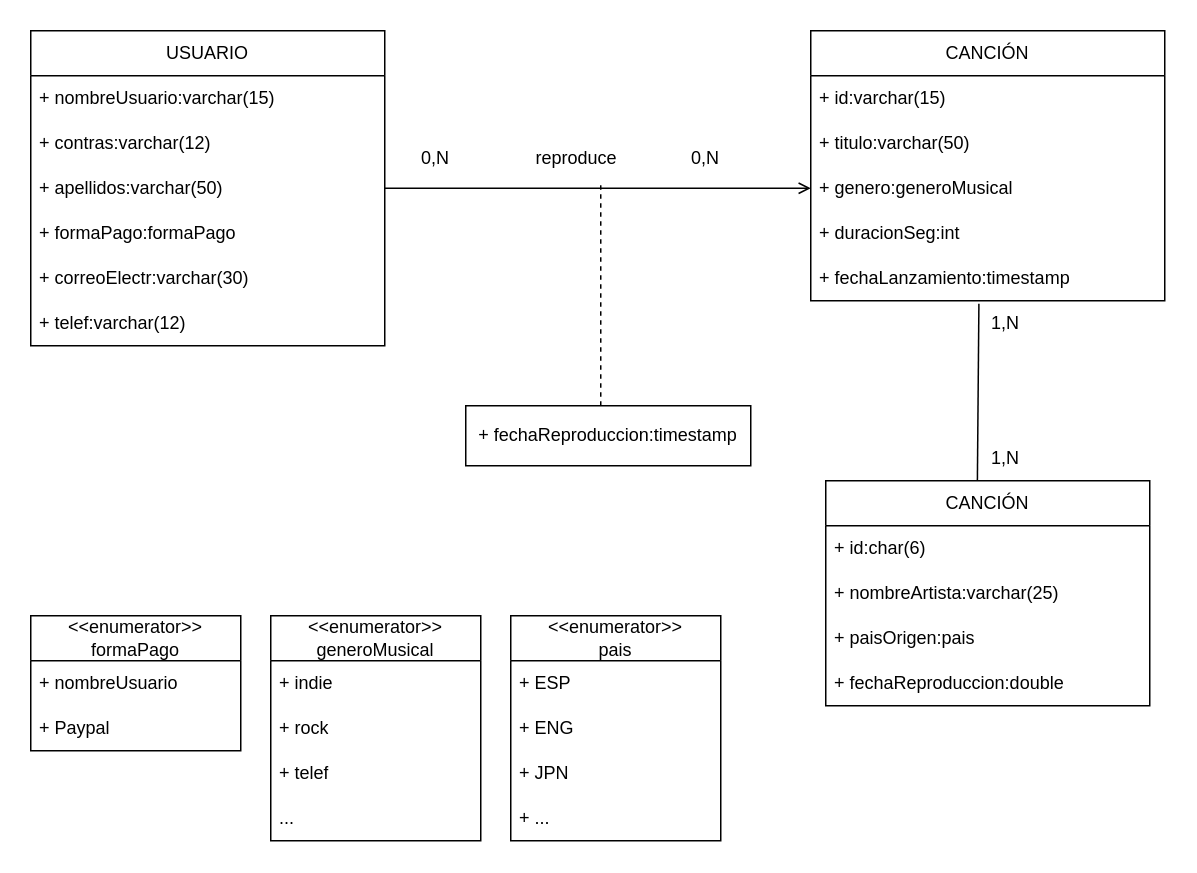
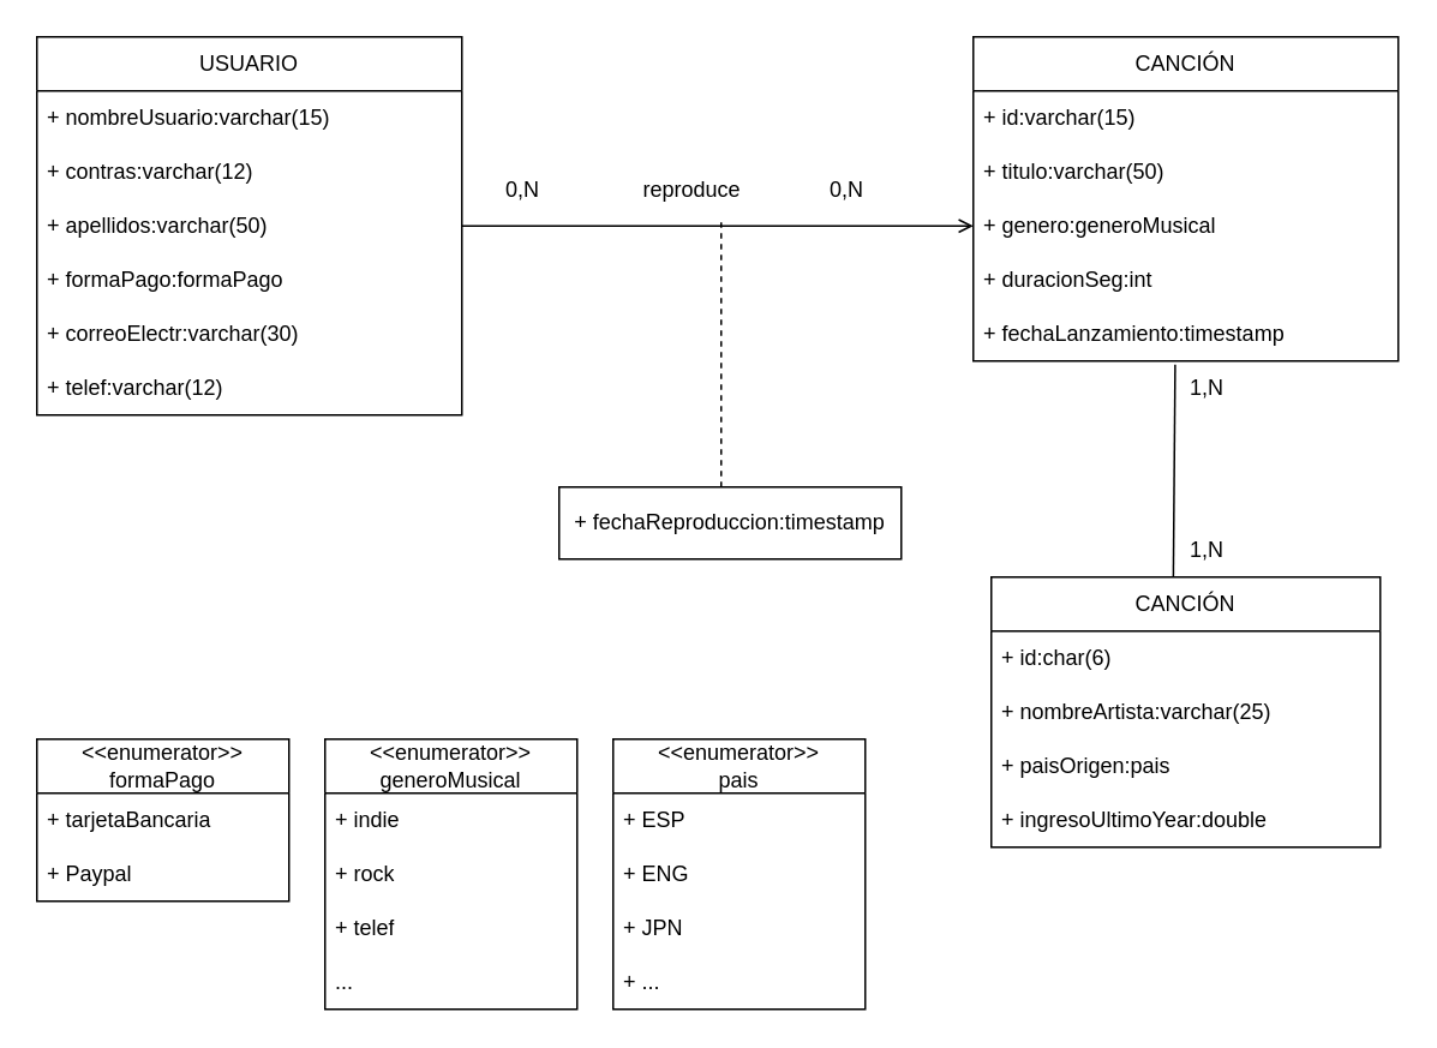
  <mxCell id="0" />
  <mxCell id="1" parent="0" />
  <mxCell id="2" value="USUARIO" style="swimlane;fontStyle=0;childLayout=stackLayout;horizontal=1;startSize=30;horizontalStack=0;resizeParent=1;resizeParentMax=0;resizeLast=0;collapsible=1;marginBottom=0;whiteSpace=wrap;html=1;" parent="1" vertex="1"><mxGeometry x="20" y="20" width="236" height="210" as="geometry" /></mxCell>
  <mxCell id="3" value="+ nombreUsuario:varchar(15)" style="text;strokeColor=none;fillColor=none;align=left;verticalAlign=middle;spacingLeft=4;spacingRight=4;overflow=hidden;points=[[0,0.5],[1,0.5]];portConstraint=eastwest;rotatable=0;whiteSpace=wrap;html=1;" parent="2" vertex="1"><mxGeometry y="30" width="236" height="30" as="geometry" /></mxCell>
  <mxCell id="4" value="+ contras:varchar(12)" style="text;strokeColor=none;fillColor=none;align=left;verticalAlign=middle;spacingLeft=4;spacingRight=4;overflow=hidden;points=[[0,0.5],[1,0.5]];portConstraint=eastwest;rotatable=0;whiteSpace=wrap;html=1;" parent="2" vertex="1"><mxGeometry y="60" width="236" height="30" as="geometry" /></mxCell>
  <mxCell id="5" value="+ apellidos:varchar(50)" style="text;strokeColor=none;fillColor=none;align=left;verticalAlign=middle;spacingLeft=4;spacingRight=4;overflow=hidden;points=[[0,0.5],[1,0.5]];portConstraint=eastwest;rotatable=0;whiteSpace=wrap;html=1;" parent="2" vertex="1"><mxGeometry y="90" width="236" height="30" as="geometry" /></mxCell>
  <mxCell id="6" value="+ formaPago:formaPago" style="text;strokeColor=none;fillColor=none;align=left;verticalAlign=middle;spacingLeft=4;spacingRight=4;overflow=hidden;points=[[0,0.5],[1,0.5]];portConstraint=eastwest;rotatable=0;whiteSpace=wrap;html=1;" parent="2" vertex="1"><mxGeometry y="120" width="236" height="30" as="geometry" /></mxCell>
  <mxCell id="7" value="+ correoElectr:varchar(30)" style="text;strokeColor=none;fillColor=none;align=left;verticalAlign=middle;spacingLeft=4;spacingRight=4;overflow=hidden;points=[[0,0.5],[1,0.5]];portConstraint=eastwest;rotatable=0;whiteSpace=wrap;html=1;" parent="2" vertex="1"><mxGeometry y="150" width="236" height="30" as="geometry" /></mxCell>
  <mxCell id="8" value="+ telef:varchar(12)" style="text;strokeColor=none;fillColor=none;align=left;verticalAlign=middle;spacingLeft=4;spacingRight=4;overflow=hidden;points=[[0,0.5],[1,0.5]];portConstraint=eastwest;rotatable=0;whiteSpace=wrap;html=1;" parent="2" vertex="1"><mxGeometry y="180" width="236" height="30" as="geometry" /></mxCell>
  <mxCell id="9" value="&lt;div&gt;&amp;lt;&amp;lt;enumerator&amp;gt;&amp;gt;&lt;/div&gt;&lt;div&gt;formaPago&lt;br&gt;&lt;/div&gt;" style="swimlane;fontStyle=0;childLayout=stackLayout;horizontal=1;startSize=30;horizontalStack=0;resizeParent=1;resizeParentMax=0;resizeLast=0;collapsible=1;marginBottom=0;whiteSpace=wrap;html=1;" parent="1" vertex="1"><mxGeometry x="20" y="410" width="140" height="90" as="geometry" /></mxCell>
- <mxCell id="10" value="+ nombreUsuario" style="text;strokeColor=none;fillColor=none;align=left;verticalAlign=middle;spacingLeft=4;spacingRight=4;overflow=hidden;points=[[0,0.5],[1,0.5]];portConstraint=eastwest;rotatable=0;whiteSpace=wrap;html=1;" parent="9" vertex="1"><mxGeometry y="30" width="140" height="30" as="geometry" /></mxCell>
+ <mxCell id="10" value="+ tarjetaBancaria" style="text;strokeColor=none;fillColor=none;align=left;verticalAlign=middle;spacingLeft=4;spacingRight=4;overflow=hidden;points=[[0,0.5],[1,0.5]];portConstraint=eastwest;rotatable=0;whiteSpace=wrap;html=1;" parent="9" vertex="1"><mxGeometry y="30" width="140" height="30" as="geometry" /></mxCell>
  <mxCell id="11" value="+ Paypal" style="text;strokeColor=none;fillColor=none;align=left;verticalAlign=middle;spacingLeft=4;spacingRight=4;overflow=hidden;points=[[0,0.5],[1,0.5]];portConstraint=eastwest;rotatable=0;whiteSpace=wrap;html=1;" parent="9" vertex="1"><mxGeometry y="60" width="140" height="30" as="geometry" /></mxCell>
  <mxCell id="12" value="" style="endArrow=open;html=1;rounded=0;exitX=1;exitY=0.5;exitDx=0;exitDy=0;entryX=0;entryY=0.5;entryDx=0;entryDy=0;" parent="1" source="2" target="19" edge="1"><mxGeometry width="50" height="50" relative="1" as="geometry"><mxPoint x="282" y="140" as="sourcePoint" /><mxPoint x="512" y="125" as="targetPoint" /></mxGeometry></mxCell>
  <mxCell id="13" value="reproduce" style="text;html=1;strokeColor=none;fillColor=none;align=center;verticalAlign=middle;whiteSpace=wrap;rounded=0;" parent="1" vertex="1"><mxGeometry x="354" y="90" width="60" height="30" as="geometry" /></mxCell>
  <mxCell id="14" value="0,N" style="text;html=1;strokeColor=none;fillColor=none;align=center;verticalAlign=middle;whiteSpace=wrap;rounded=0;" parent="1" vertex="1"><mxGeometry x="260" y="90" width="60" height="30" as="geometry" /></mxCell>
  <mxCell id="15" value="0,N" style="text;html=1;strokeColor=none;fillColor=none;align=center;verticalAlign=middle;whiteSpace=wrap;rounded=0;" parent="1" vertex="1"><mxGeometry x="440" y="90" width="60" height="30" as="geometry" /></mxCell>
  <mxCell id="16" value="CANCIÓN" style="swimlane;fontStyle=0;childLayout=stackLayout;horizontal=1;startSize=30;horizontalStack=0;resizeParent=1;resizeParentMax=0;resizeLast=0;collapsible=1;marginBottom=0;whiteSpace=wrap;html=1;" parent="1" vertex="1"><mxGeometry x="540" y="20" width="236" height="180" as="geometry" /></mxCell>
  <mxCell id="17" value="+ id:varchar(15)" style="text;strokeColor=none;fillColor=none;align=left;verticalAlign=middle;spacingLeft=4;spacingRight=4;overflow=hidden;points=[[0,0.5],[1,0.5]];portConstraint=eastwest;rotatable=0;whiteSpace=wrap;html=1;" parent="16" vertex="1"><mxGeometry y="30" width="236" height="30" as="geometry" /></mxCell>
  <mxCell id="18" value="+ titulo:varchar(50)" style="text;strokeColor=none;fillColor=none;align=left;verticalAlign=middle;spacingLeft=4;spacingRight=4;overflow=hidden;points=[[0,0.5],[1,0.5]];portConstraint=eastwest;rotatable=0;whiteSpace=wrap;html=1;" parent="16" vertex="1"><mxGeometry y="60" width="236" height="30" as="geometry" /></mxCell>
  <mxCell id="19" value="+ genero:generoMusical" style="text;strokeColor=none;fillColor=none;align=left;verticalAlign=middle;spacingLeft=4;spacingRight=4;overflow=hidden;points=[[0,0.5],[1,0.5]];portConstraint=eastwest;rotatable=0;whiteSpace=wrap;html=1;" parent="16" vertex="1"><mxGeometry y="90" width="236" height="30" as="geometry" /></mxCell>
  <mxCell id="20" value="+ duracionSeg:int" style="text;strokeColor=none;fillColor=none;align=left;verticalAlign=middle;spacingLeft=4;spacingRight=4;overflow=hidden;points=[[0,0.5],[1,0.5]];portConstraint=eastwest;rotatable=0;whiteSpace=wrap;html=1;" parent="16" vertex="1"><mxGeometry y="120" width="236" height="30" as="geometry" /></mxCell>
  <mxCell id="21" value="+ fechaLanzamiento:timestamp" style="text;strokeColor=none;fillColor=none;align=left;verticalAlign=middle;spacingLeft=4;spacingRight=4;overflow=hidden;points=[[0,0.5],[1,0.5]];portConstraint=eastwest;rotatable=0;whiteSpace=wrap;html=1;" parent="16" vertex="1"><mxGeometry y="150" width="236" height="30" as="geometry" /></mxCell>
  <mxCell id="22" value="&lt;div&gt;&amp;lt;&amp;lt;enumerator&amp;gt;&amp;gt;&lt;/div&gt;&lt;div&gt;generoMusical&lt;br&gt;&lt;/div&gt;" style="swimlane;fontStyle=0;childLayout=stackLayout;horizontal=1;startSize=30;horizontalStack=0;resizeParent=1;resizeParentMax=0;resizeLast=0;collapsible=1;marginBottom=0;whiteSpace=wrap;html=1;" parent="1" vertex="1"><mxGeometry x="180" y="410" width="140" height="150" as="geometry" /></mxCell>
  <mxCell id="23" value="+ indie" style="text;strokeColor=none;fillColor=none;align=left;verticalAlign=middle;spacingLeft=4;spacingRight=4;overflow=hidden;points=[[0,0.5],[1,0.5]];portConstraint=eastwest;rotatable=0;whiteSpace=wrap;html=1;" parent="22" vertex="1"><mxGeometry y="30" width="140" height="30" as="geometry" /></mxCell>
  <mxCell id="24" value="+ rock" style="text;strokeColor=none;fillColor=none;align=left;verticalAlign=middle;spacingLeft=4;spacingRight=4;overflow=hidden;points=[[0,0.5],[1,0.5]];portConstraint=eastwest;rotatable=0;whiteSpace=wrap;html=1;" parent="22" vertex="1"><mxGeometry y="60" width="140" height="30" as="geometry" /></mxCell>
  <mxCell id="25" value="+ telef" style="text;strokeColor=none;fillColor=none;align=left;verticalAlign=middle;spacingLeft=4;spacingRight=4;overflow=hidden;points=[[0,0.5],[1,0.5]];portConstraint=eastwest;rotatable=0;whiteSpace=wrap;html=1;" parent="22" vertex="1"><mxGeometry y="90" width="140" height="30" as="geometry" /></mxCell>
  <mxCell id="26" value="..." style="text;strokeColor=none;fillColor=none;align=left;verticalAlign=middle;spacingLeft=4;spacingRight=4;overflow=hidden;points=[[0,0.5],[1,0.5]];portConstraint=eastwest;rotatable=0;whiteSpace=wrap;html=1;" parent="22" vertex="1"><mxGeometry y="120" width="140" height="30" as="geometry" /></mxCell>
  <mxCell id="27" value="&lt;div&gt;&amp;lt;&amp;lt;enumerator&amp;gt;&amp;gt;&lt;/div&gt;&lt;div&gt;pais&lt;br&gt;&lt;/div&gt;" style="swimlane;fontStyle=0;childLayout=stackLayout;horizontal=1;startSize=30;horizontalStack=0;resizeParent=1;resizeParentMax=0;resizeLast=0;collapsible=1;marginBottom=0;whiteSpace=wrap;html=1;" parent="1" vertex="1"><mxGeometry x="340" y="410" width="140" height="150" as="geometry" /></mxCell>
  <mxCell id="28" value="+ ESP" style="text;strokeColor=none;fillColor=none;align=left;verticalAlign=middle;spacingLeft=4;spacingRight=4;overflow=hidden;points=[[0,0.5],[1,0.5]];portConstraint=eastwest;rotatable=0;whiteSpace=wrap;html=1;" parent="27" vertex="1"><mxGeometry y="30" width="140" height="30" as="geometry" /></mxCell>
  <mxCell id="29" value="+ ENG" style="text;strokeColor=none;fillColor=none;align=left;verticalAlign=middle;spacingLeft=4;spacingRight=4;overflow=hidden;points=[[0,0.5],[1,0.5]];portConstraint=eastwest;rotatable=0;whiteSpace=wrap;html=1;" parent="27" vertex="1"><mxGeometry y="60" width="140" height="30" as="geometry" /></mxCell>
  <mxCell id="30" value="+ JPN" style="text;strokeColor=none;fillColor=none;align=left;verticalAlign=middle;spacingLeft=4;spacingRight=4;overflow=hidden;points=[[0,0.5],[1,0.5]];portConstraint=eastwest;rotatable=0;whiteSpace=wrap;html=1;" parent="27" vertex="1"><mxGeometry y="90" width="140" height="30" as="geometry" /></mxCell>
  <mxCell id="31" value="+ ..." style="text;strokeColor=none;fillColor=none;align=left;verticalAlign=middle;spacingLeft=4;spacingRight=4;overflow=hidden;points=[[0,0.5],[1,0.5]];portConstraint=eastwest;rotatable=0;whiteSpace=wrap;html=1;" parent="27" vertex="1"><mxGeometry y="120" width="140" height="30" as="geometry" /></mxCell>
  <mxCell id="32" value="CANCIÓN" style="swimlane;fontStyle=0;childLayout=stackLayout;horizontal=1;startSize=30;horizontalStack=0;resizeParent=1;resizeParentMax=0;resizeLast=0;collapsible=1;marginBottom=0;whiteSpace=wrap;html=1;" parent="1" vertex="1"><mxGeometry x="550" y="320" width="216" height="150" as="geometry" /></mxCell>
  <mxCell id="33" value="+ id:char(6)" style="text;strokeColor=none;fillColor=none;align=left;verticalAlign=middle;spacingLeft=4;spacingRight=4;overflow=hidden;points=[[0,0.5],[1,0.5]];portConstraint=eastwest;rotatable=0;whiteSpace=wrap;html=1;" parent="32" vertex="1"><mxGeometry y="30" width="216" height="30" as="geometry" /></mxCell>
  <mxCell id="34" value="+ nombreArtista:varchar(25)" style="text;strokeColor=none;fillColor=none;align=left;verticalAlign=middle;spacingLeft=4;spacingRight=4;overflow=hidden;points=[[0,0.5],[1,0.5]];portConstraint=eastwest;rotatable=0;whiteSpace=wrap;html=1;" parent="32" vertex="1"><mxGeometry y="60" width="216" height="30" as="geometry" /></mxCell>
  <mxCell id="35" value="+ paisOrigen:pais" style="text;strokeColor=none;fillColor=none;align=left;verticalAlign=middle;spacingLeft=4;spacingRight=4;overflow=hidden;points=[[0,0.5],[1,0.5]];portConstraint=eastwest;rotatable=0;whiteSpace=wrap;html=1;" parent="32" vertex="1"><mxGeometry y="90" width="216" height="30" as="geometry" /></mxCell>
- <mxCell id="36" value="+ fechaReproduccion:double" style="text;strokeColor=none;fillColor=none;align=left;verticalAlign=middle;spacingLeft=4;spacingRight=4;overflow=hidden;points=[[0,0.5],[1,0.5]];portConstraint=eastwest;rotatable=0;whiteSpace=wrap;html=1;" parent="32" vertex="1"><mxGeometry y="120" width="216" height="30" as="geometry" /></mxCell>
+ <mxCell id="36" value="+ ingresoUltimoYear:double" style="text;strokeColor=none;fillColor=none;align=left;verticalAlign=middle;spacingLeft=4;spacingRight=4;overflow=hidden;points=[[0,0.5],[1,0.5]];portConstraint=eastwest;rotatable=0;whiteSpace=wrap;html=1;" parent="32" vertex="1"><mxGeometry y="120" width="216" height="30" as="geometry" /></mxCell>
  <mxCell id="37" value="" style="endArrow=none;html=1;rounded=0;entryX=0.475;entryY=1.067;entryDx=0;entryDy=0;entryPerimeter=0;exitX=0.468;exitY=0;exitDx=0;exitDy=0;exitPerimeter=0;" parent="1" source="32" target="21" edge="1"><mxGeometry width="50" height="50" relative="1" as="geometry"><mxPoint x="650" y="280" as="sourcePoint" /><mxPoint x="700" y="230" as="targetPoint" /></mxGeometry></mxCell>
  <mxCell id="38" value="" style="endArrow=none;dashed=1;html=1;rounded=0;" parent="1" edge="1"><mxGeometry width="50" height="50" relative="1" as="geometry"><mxPoint x="400" y="270" as="sourcePoint" /><mxPoint x="400" y="120" as="targetPoint" /><Array as="points"><mxPoint x="400" y="220" /></Array></mxGeometry></mxCell>
  <mxCell id="39" style="edgeStyle=none;curved=1;rounded=0;orthogonalLoop=1;jettySize=auto;html=1;exitX=1;exitY=0.5;exitDx=0;exitDy=0;fontSize=12;startSize=8;endSize=8;" edge="1" parent="1" source="40"><mxGeometry relative="1" as="geometry"><mxPoint x="500" y="290" as="targetPoint" /></mxGeometry></mxCell>
  <mxCell id="40" value="+ fechaReproduccion:timestamp" style="rounded=0;whiteSpace=wrap;html=1;fillColor=none;" parent="1" vertex="1"><mxGeometry x="310" y="270" width="190" height="40" as="geometry" /></mxCell>
  <mxCell id="41" value="1,N" style="text;html=1;strokeColor=none;fillColor=none;align=center;verticalAlign=middle;whiteSpace=wrap;rounded=0;" parent="1" vertex="1"><mxGeometry x="640" y="290" width="60" height="30" as="geometry" /></mxCell>
  <mxCell id="42" value="1,N" style="text;html=1;strokeColor=none;fillColor=none;align=center;verticalAlign=middle;whiteSpace=wrap;rounded=0;" parent="1" vertex="1"><mxGeometry x="640" y="200" width="60" height="30" as="geometry" /></mxCell>
